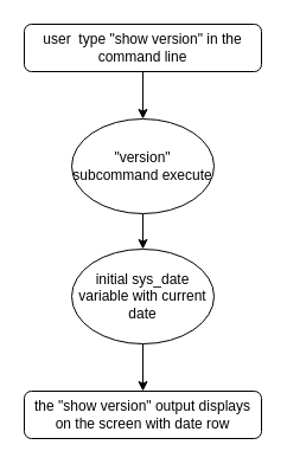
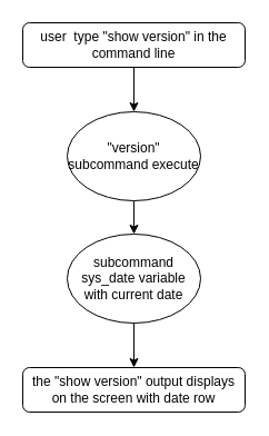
  <mxCell id="0" />
  <mxCell id="1" parent="0" />
  <mxCell id="2" value="user&amp;nbsp; type &quot;show version&quot; in the command line" style="rounded=1;whiteSpace=wrap;html=1;fontSize=12;glass=0;strokeWidth=1;shadow=0;" parent="1" vertex="1"><mxGeometry x="20" y="20" width="200" height="40" as="geometry" /></mxCell>
  <mxCell id="3" value="the &quot;show version&quot; output displays on the screen with date row" style="rounded=1;whiteSpace=wrap;html=1;fontSize=12;glass=0;strokeWidth=1;shadow=0;" parent="1" vertex="1"><mxGeometry x="20" y="330" width="200" height="40" as="geometry" /></mxCell>
  <mxCell id="4" value="" style="edgeStyle=orthogonalEdgeStyle;rounded=0;orthogonalLoop=1;jettySize=auto;html=1;" edge="1" parent="1" source="5" target="8"><mxGeometry relative="1" as="geometry" /></mxCell>
  <mxCell id="5" value="&quot;version&quot; subcommand execute" style="ellipse;whiteSpace=wrap;html=1;" vertex="1" parent="1"><mxGeometry x="60" y="100" width="120" height="80" as="geometry" /></mxCell>
  <mxCell id="6" value="" style="endArrow=classic;html=1;rounded=0;exitX=0.5;exitY=1;exitDx=0;exitDy=0;" edge="1" parent="1" source="8" target="3"><mxGeometry width="50" height="50" relative="1" as="geometry"><mxPoint x="200" y="170" as="sourcePoint" /><mxPoint x="250" y="120" as="targetPoint" /></mxGeometry></mxCell>
  <mxCell id="7" value="" style="endArrow=classic;html=1;rounded=0;exitX=0.5;exitY=1;exitDx=0;exitDy=0;entryX=0.5;entryY=0;entryDx=0;entryDy=0;" edge="1" parent="1" source="2" target="5"><mxGeometry width="50" height="50" relative="1" as="geometry"><mxPoint x="200" y="170" as="sourcePoint" /><mxPoint x="250" y="120" as="targetPoint" /></mxGeometry></mxCell>
- <mxCell id="8" value="initial sys_date variable with current date" style="ellipse;whiteSpace=wrap;html=1;" vertex="1" parent="1"><mxGeometry x="60" y="210" width="120" height="80" as="geometry" /></mxCell>
+ <mxCell id="8" value="subcommand sys_date variable with current date" style="ellipse;whiteSpace=wrap;html=1;" vertex="1" parent="1"><mxGeometry x="60" y="210" width="120" height="80" as="geometry" /></mxCell>
